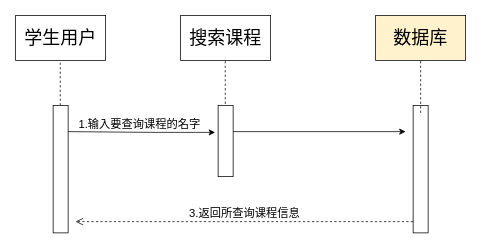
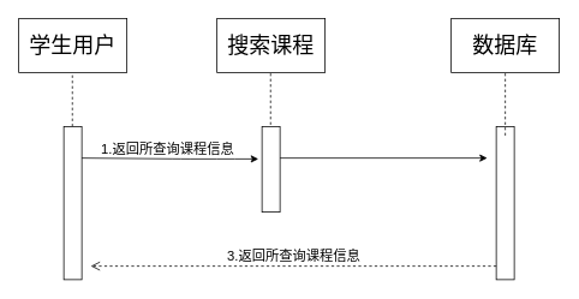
  <mxCell id="0" />
  <mxCell id="1" parent="0" />
  <mxCell id="2" value="&lt;font style=&quot;vertical-align: inherit&quot;&gt;&lt;font style=&quot;vertical-align: inherit ; font-size: 24px&quot;&gt;&lt;font style=&quot;vertical-align: inherit&quot;&gt;&lt;font style=&quot;vertical-align: inherit&quot;&gt;学生用户&lt;/font&gt;&lt;/font&gt;&lt;/font&gt;&lt;/font&gt;" style="whiteSpace=wrap;html=1;" vertex="1" parent="1"><mxGeometry x="20" y="20" width="120" height="60" as="geometry" /></mxCell>
  <mxCell id="3" value="" style="endArrow=none;dashed=1;html=1;" edge="1" parent="1"><mxGeometry width="50" height="50" relative="1" as="geometry"><mxPoint x="79.5" y="140" as="sourcePoint" /><mxPoint x="79.5" y="80" as="targetPoint" /></mxGeometry></mxCell>
  <mxCell id="4" value="" style="rounded=0;whiteSpace=wrap;html=1;direction=south;" vertex="1" parent="1"><mxGeometry x="70" y="140" width="20" height="170" as="geometry" /></mxCell>
  <mxCell id="5" value="&lt;font style=&quot;font-size: 24px&quot;&gt;搜索课程&lt;/font&gt;" style="whiteSpace=wrap;html=1;" vertex="1" parent="1"><mxGeometry x="240" y="20" width="120" height="60" as="geometry" /></mxCell>
  <mxCell id="6" value="" style="endArrow=none;dashed=1;html=1;" edge="1" parent="1"><mxGeometry width="50" height="50" relative="1" as="geometry"><mxPoint x="299.5" y="150" as="sourcePoint" /><mxPoint x="299.5" y="80" as="targetPoint" /></mxGeometry></mxCell>
  <mxCell id="7" value="" style="rounded=0;whiteSpace=wrap;html=1;direction=south;" vertex="1" parent="1"><mxGeometry x="290" y="140" width="20" height="95" as="geometry" /></mxCell>
  <mxCell id="8" value="" style="endArrow=classic;html=1;" edge="1" parent="1"><mxGeometry width="50" height="50" relative="1" as="geometry"><mxPoint x="90" y="175" as="sourcePoint" /><mxPoint x="286" y="176" as="targetPoint" /><Array as="points"><mxPoint x="200" y="176" /><mxPoint x="250" y="176" /></Array></mxGeometry></mxCell>
- <mxCell id="9" value="&lt;font style=&quot;font-size: 15px&quot;&gt;1.输入要查询课程的名字&lt;/font&gt;" style="text;html=1;resizable=0;autosize=1;align=center;verticalAlign=middle;points=[];fillColor=none;strokeColor=none;rounded=0;" vertex="1" parent="1"><mxGeometry x="95" y="155" width="180" height="20" as="geometry" /></mxCell>
- <mxCell id="10" value="&lt;font style=&quot;font-size: 24px&quot;&gt;数据库&lt;/font&gt;" style="whiteSpace=wrap;html=1;fillColor=#fff2cc;" vertex="1" parent="1"><mxGeometry x="500" y="20" width="120" height="60" as="geometry" /></mxCell>
+ <mxCell id="9" value="&lt;font style=&quot;font-size: 15px&quot;&gt;1.返回所查询课程信息&lt;/font&gt;" style="text;html=1;resizable=0;autosize=1;align=center;verticalAlign=middle;points=[];fillColor=none;strokeColor=none;rounded=0;" vertex="1" parent="1"><mxGeometry x="95" y="155" width="180" height="20" as="geometry" /></mxCell>
+ <mxCell id="10" value="&lt;font style=&quot;font-size: 24px&quot;&gt;数据库&lt;/font&gt;" style="whiteSpace=wrap;html=1;" vertex="1" parent="1"><mxGeometry x="500" y="20" width="120" height="60" as="geometry" /></mxCell>
  <mxCell id="11" value="" style="rounded=0;whiteSpace=wrap;html=1;direction=south;" vertex="1" parent="1"><mxGeometry x="550" y="140" width="20" height="170" as="geometry" /></mxCell>
  <mxCell id="12" value="" style="endArrow=none;dashed=1;html=1;" edge="1" parent="1"><mxGeometry width="50" height="50" relative="1" as="geometry"><mxPoint x="560" y="150" as="sourcePoint" /><mxPoint x="560" y="80" as="targetPoint" /><Array as="points"><mxPoint x="560" y="150" /><mxPoint x="560" y="130" /><mxPoint x="560" y="100" /></Array></mxGeometry></mxCell>
  <mxCell id="13" value="" style="endArrow=classic;html=1;" edge="1" parent="1"><mxGeometry width="50" height="50" relative="1" as="geometry"><mxPoint x="310" y="175" as="sourcePoint" /><mxPoint x="540" y="175" as="targetPoint" /></mxGeometry></mxCell>
  <mxCell id="14" value="&lt;font style=&quot;font-size: 15px&quot;&gt;3.返回所查询课程信息&lt;/font&gt;" style="html=1;verticalAlign=bottom;endArrow=open;dashed=1;endSize=8;" edge="1" parent="1"><mxGeometry relative="1" as="geometry"><mxPoint x="550" y="295" as="sourcePoint" /><mxPoint x="100" y="295" as="targetPoint" /></mxGeometry></mxCell>
